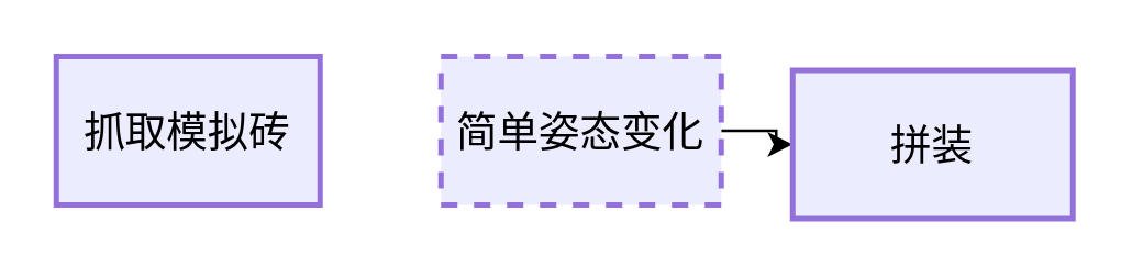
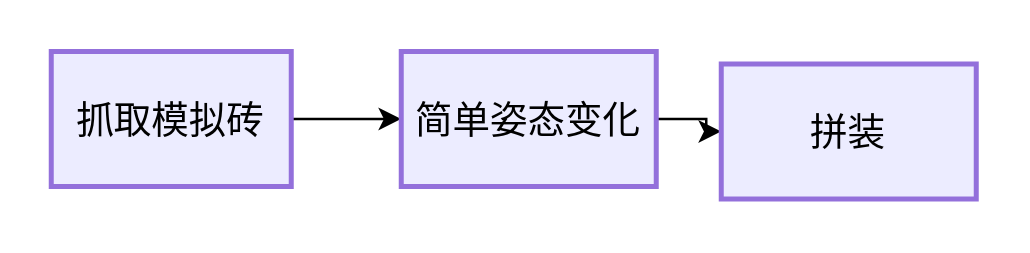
  <mxCell id="0" />
  <mxCell id="1" parent="0" />
+ <mxCell id="2" value="" style="edgeStyle=orthogonalEdgeStyle;rounded=0;orthogonalLoop=1;jettySize=auto;html=1;" edge="1" parent="1" source="3" target="5"><mxGeometry relative="1" as="geometry" /></mxCell>
  <mxCell id="3" value="抓取模拟砖" style="whiteSpace=wrap;strokeWidth=2;strokeColor=light-dark(#9370db, #ededed);align=center;verticalAlign=middle;fontFamily=Helvetica;fontSize=15;fontColor=default;fillColor=light-dark(#ececff, #392f3f);" vertex="1" parent="1"><mxGeometry x="20" y="20" width="96" height="54" as="geometry" /></mxCell>
  <mxCell id="4" value="" style="edgeStyle=orthogonalEdgeStyle;rounded=0;orthogonalLoop=1;jettySize=auto;html=1;" edge="1" parent="1" source="5" target="6"><mxGeometry relative="1" as="geometry" /></mxCell>
- <mxCell id="5" value="简单姿态变化" style="whiteSpace=wrap;strokeWidth=2;strokeColor=light-dark(#9370db, #ededed);align=center;verticalAlign=middle;fontFamily=Helvetica;fontSize=15;fontColor=default;fillColor=light-dark(#ececff, #392f3f);dashed=1;" vertex="1" parent="1"><mxGeometry x="160" y="20" width="102" height="54" as="geometry" /></mxCell>
+ <mxCell id="5" value="简单姿态变化" style="whiteSpace=wrap;strokeWidth=2;strokeColor=light-dark(#9370db, #ededed);align=center;verticalAlign=middle;fontFamily=Helvetica;fontSize=15;fontColor=default;fillColor=light-dark(#ececff, #392f3f);" vertex="1" parent="1"><mxGeometry x="160" y="20" width="102" height="54" as="geometry" /></mxCell>
  <mxCell id="6" value="拼装" style="whiteSpace=wrap;strokeWidth=2;strokeColor=light-dark(#9370db, #ededed);align=center;verticalAlign=middle;fontFamily=Helvetica;fontSize=15;fontColor=default;fillColor=light-dark(#ececff, #392f3f);" vertex="1" parent="1"><mxGeometry x="288" y="25" width="102" height="54" as="geometry" /></mxCell>
